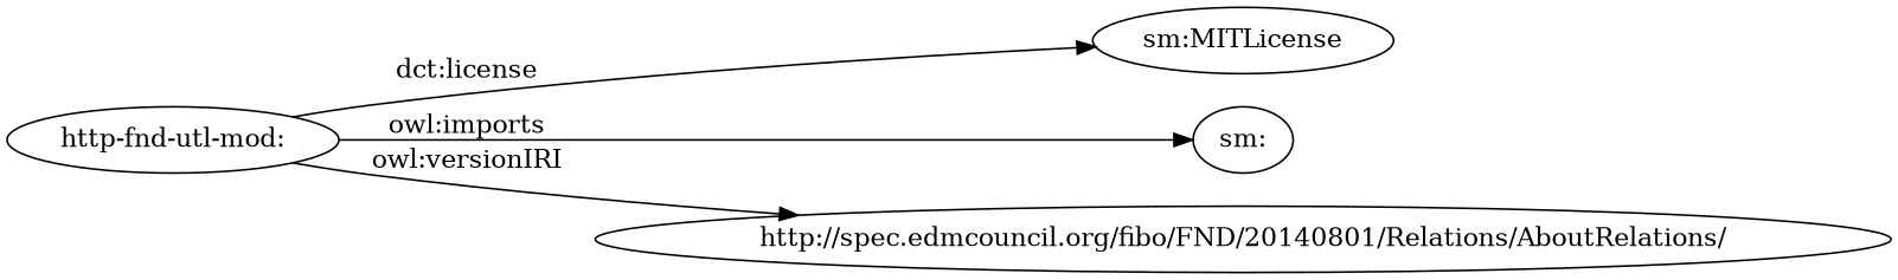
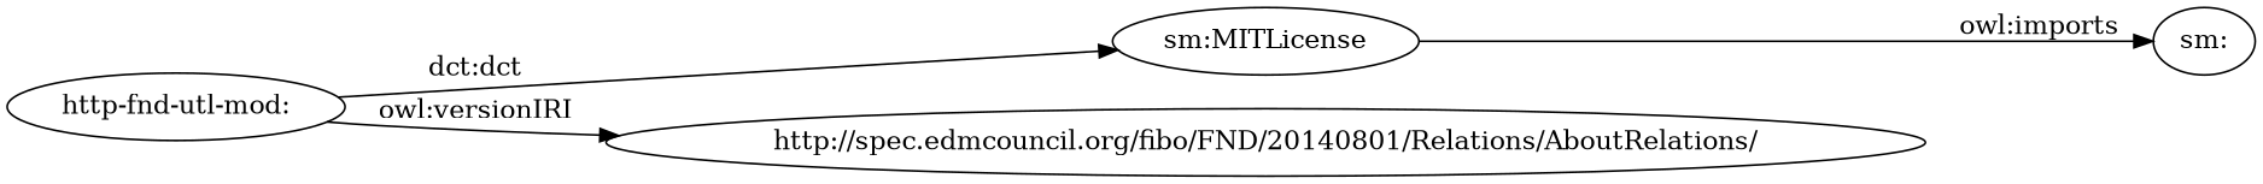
  digraph {
    rankdir=LR
    n1 [label="http-fnd-utl-mod:"]
    "sm:MITLicense"
    "sm:"
    "http://spec.edmcouncil.org/fibo/FND/20140801/Relations/AboutRelations/"
-   n1 -> "sm:MITLicense" [label="dct:license"]
-   n1 -> "sm:" [label="owl:imports"]
+   n1 -> "sm:MITLicense" [label="dct:dct"]
+   "sm:MITLicense" -> "sm:" [label="owl:imports"]
    n1 -> "http://spec.edmcouncil.org/fibo/FND/20140801/Relations/AboutRelations/" [label="owl:versionIRI"]
  }
